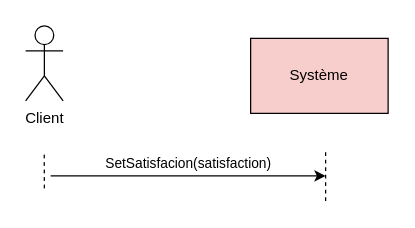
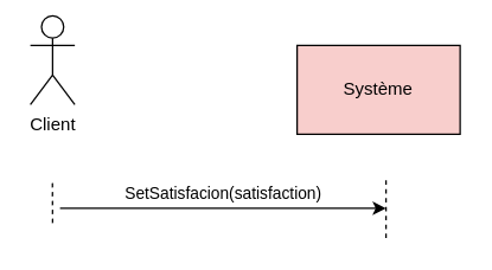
  <mxCell id="0" />
  <mxCell id="1" parent="0" />
- <mxCell id="2" value="Client" style="shape=umlActor;verticalLabelPosition=bottom;labelBackgroundColor=#ffffff;verticalAlign=top;html=1;outlineConnect=0;" parent="1" vertex="1"><mxGeometry x="20" y="20" width="30" height="60" as="geometry" /></mxCell>
+ <mxCell id="2" value="Client" style="shape=umlActor;verticalLabelPosition=bottom;labelBackgroundColor=#ffffff;verticalAlign=top;html=1;outlineConnect=0;" parent="1" vertex="1"><mxGeometry x="20" y="10" width="30" height="60" as="geometry" /></mxCell>
  <mxCell id="3" value="SetSatisfacion(satisfaction)" style="endArrow=classic;html=1;" parent="1" edge="1"><mxGeometry y="10" width="50" height="50" relative="1" as="geometry"><mxPoint x="40" y="140" as="sourcePoint" /><mxPoint x="260" y="140" as="targetPoint" /><mxPoint as="offset" /></mxGeometry></mxCell>
  <mxCell id="4" value="Système" style="rounded=0;whiteSpace=wrap;html=1;fillColor=#f8cecc;" parent="1" vertex="1"><mxGeometry x="200" y="30" width="110" height="60" as="geometry" /></mxCell>
  <mxCell id="5" value="" style="endArrow=none;dashed=1;html=1;" parent="1" edge="1"><mxGeometry width="50" height="50" relative="1" as="geometry"><mxPoint x="260" y="160" as="sourcePoint" /><mxPoint x="260" y="120" as="targetPoint" /></mxGeometry></mxCell>
  <mxCell id="6" value="" style="endArrow=none;dashed=1;html=1;" parent="1" edge="1"><mxGeometry width="50" height="50" relative="1" as="geometry"><mxPoint x="35" y="150" as="sourcePoint" /><mxPoint x="34.88" y="120" as="targetPoint" /></mxGeometry></mxCell>
